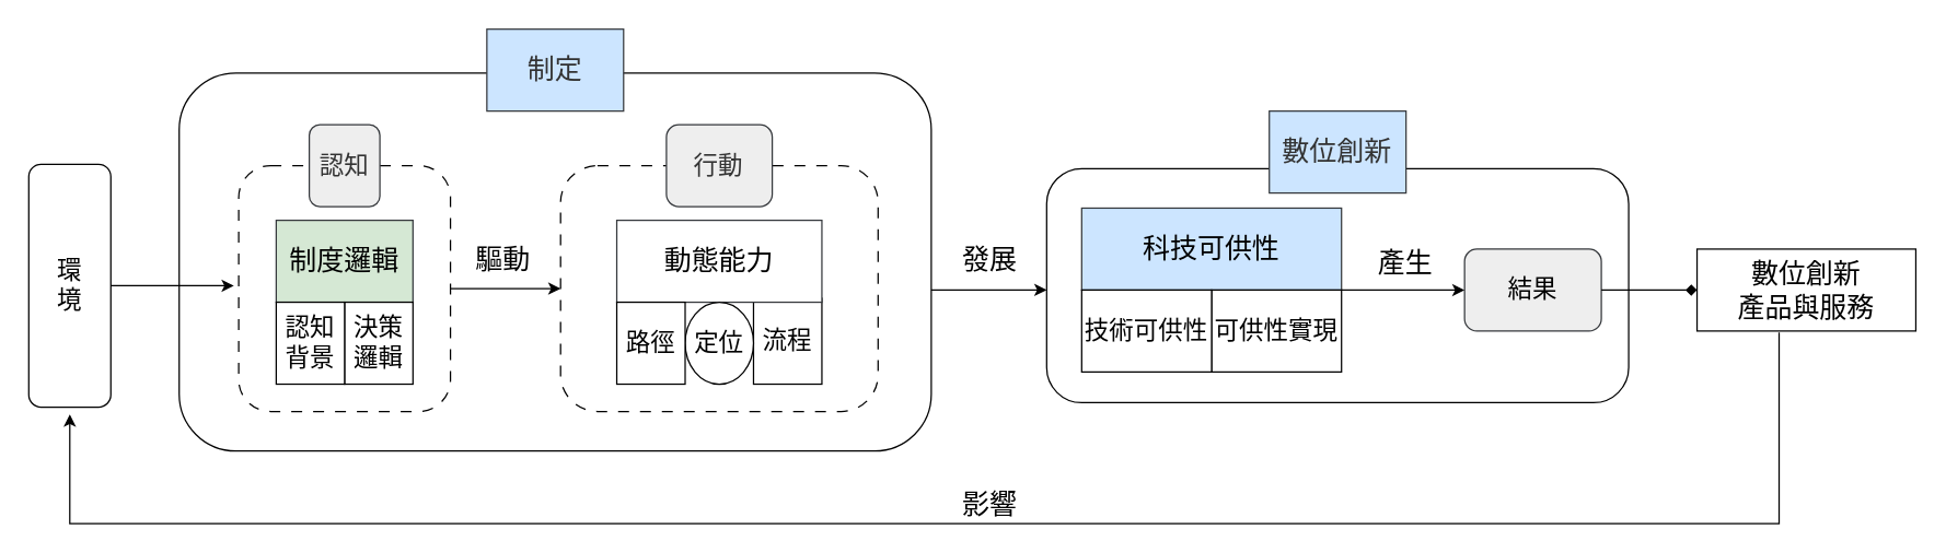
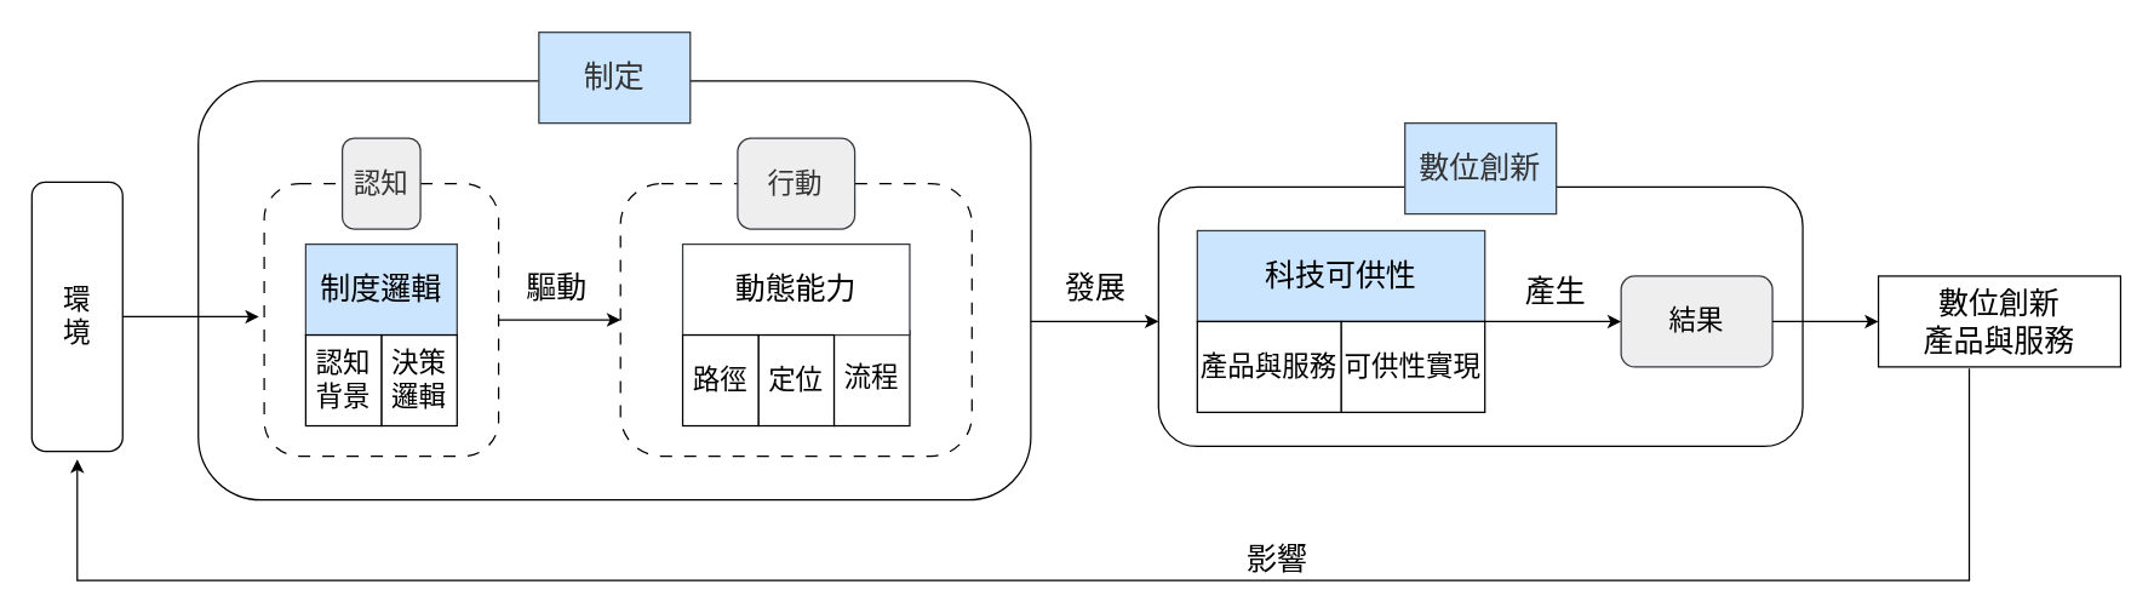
  <mxCell id="0" />
  <mxCell id="1" parent="0" />
  <mxCell id="2" value="&lt;font face=&quot;標楷體&quot; style=&quot;font-size: 18px;&quot;&gt;環&lt;/font&gt;&lt;div&gt;&lt;font face=&quot;標楷體&quot; style=&quot;font-size: 18px;&quot;&gt;境&lt;/font&gt;&lt;/div&gt;" style="rounded=1;whiteSpace=wrap;html=1;" parent="1" vertex="1"><mxGeometry x="20" y="119.79" width="60" height="177.86" as="geometry" /></mxCell>
  <mxCell id="3" value="" style="rounded=1;whiteSpace=wrap;html=1;movable=1;resizable=1;rotatable=1;deletable=1;editable=1;locked=0;connectable=1;strokeWidth=1;fontFamily=標楷體;fontSize=18;fontStyle=0;strokeColor=default;gradientColor=none;" vertex="1" parent="1"><mxGeometry x="764.38" y="123" width="425.62" height="171.43" as="geometry" /></mxCell>
  <mxCell id="4" style="edgeStyle=orthogonalEdgeStyle;rounded=0;orthogonalLoop=1;jettySize=auto;html=1;exitX=0.996;exitY=0.574;exitDx=0;exitDy=0;exitPerimeter=0;" edge="1" parent="1" source="5" target="3"><mxGeometry relative="1" as="geometry"><Array as="points"><mxPoint x="780" y="212" /><mxPoint x="780" y="212" /></Array></mxGeometry></mxCell>
  <mxCell id="5" value="" style="rounded=1;whiteSpace=wrap;html=1;movable=1;resizable=1;rotatable=1;deletable=1;editable=1;locked=0;connectable=1;strokeWidth=1;fontFamily=標楷體;fontSize=18;fontStyle=0" vertex="1" parent="1"><mxGeometry x="130" y="53" width="550" height="276.79" as="geometry" /></mxCell>
  <mxCell id="6" value="&lt;font style=&quot;font-size: 20px;&quot; color=&quot;#333333&quot;&gt;&lt;span&gt;制定&lt;/span&gt;&lt;/font&gt;" style="rounded=0;whiteSpace=wrap;html=1;strokeColor=#36393d;fillColor=#cce5ff;fontFamily=標楷體;fontSize=18;fontStyle=0;align=center;verticalAlign=middle;" vertex="1" parent="1"><mxGeometry x="355" y="20.86" width="100" height="60" as="geometry" /></mxCell>
  <mxCell id="7" value="" style="group" parent="1" vertex="1" connectable="0"><mxGeometry x="174.62" y="90.86" width="155.38" height="210" as="geometry" /></mxCell>
  <mxCell id="8" value="" style="group" vertex="1" connectable="0" parent="7"><mxGeometry x="-1.105" width="154.864" height="210" as="geometry" /></mxCell>
  <mxCell id="9" value="" style="rounded=1;whiteSpace=wrap;html=1;movable=1;resizable=1;rotatable=1;deletable=1;editable=1;locked=0;connectable=1;strokeWidth=1;dashed=1;dashPattern=8 8;fontFamily=標楷體;fontSize=18;fontStyle=0" parent="8" vertex="1"><mxGeometry y="30" width="154.864" height="180" as="geometry" /></mxCell>
  <mxCell id="10" value="&lt;font color=&quot;#333333&quot;&gt;&lt;span&gt;認知&lt;/span&gt;&lt;/font&gt;" style="rounded=1;whiteSpace=wrap;html=1;strokeColor=#36393d;fillColor=#eeeeee;fontFamily=標楷體;fontSize=18;fontStyle=0" parent="8" vertex="1"><mxGeometry x="51.621" width="51.621" height="60" as="geometry" /></mxCell>
  <mxCell id="11" value="" style="group;fontStyle=0" parent="8" vertex="1" connectable="0"><mxGeometry x="27.432" y="70" width="100" height="120" as="geometry" /></mxCell>
  <mxCell id="12" value="" style="group" vertex="1" connectable="0" parent="11"><mxGeometry width="100" height="120" as="geometry" /></mxCell>
- <mxCell id="13" value="&lt;span&gt;&lt;font style=&quot;font-size: 20px;&quot;&gt;制度邏輯&lt;/font&gt;&lt;/span&gt;" style="rounded=0;whiteSpace=wrap;html=1;fontSize=18;fontFamily=標楷體;movable=1;resizable=1;rotatable=1;deletable=1;editable=1;locked=0;connectable=1;fillColor=#d5e8d4;strokeColor=#36393d;fontStyle=0;align=center;verticalAlign=middle;" parent="12" vertex="1"><mxGeometry width="100" height="60" as="geometry" /></mxCell>
+ <mxCell id="13" value="&lt;span&gt;&lt;font style=&quot;font-size: 20px;&quot;&gt;制度邏輯&lt;/font&gt;&lt;/span&gt;" style="rounded=0;whiteSpace=wrap;html=1;fontSize=18;fontFamily=標楷體;movable=1;resizable=1;rotatable=1;deletable=1;editable=1;locked=0;connectable=1;fillColor=#cce5ff;strokeColor=#36393d;fontStyle=0;align=center;verticalAlign=middle;" parent="12" vertex="1"><mxGeometry width="100" height="60" as="geometry" /></mxCell>
  <mxCell id="14" value="&lt;font&gt;&lt;span&gt;&lt;span&gt;決策邏輯&lt;/span&gt;&lt;/span&gt;&lt;/font&gt;" style="rounded=0;whiteSpace=wrap;html=1;movable=1;resizable=1;rotatable=1;deletable=1;editable=1;locked=0;connectable=1;fontFamily=標楷體;fontSize=18;fontStyle=0" parent="12" vertex="1"><mxGeometry x="50" y="60" width="50" height="60" as="geometry" /></mxCell>
  <mxCell id="15" value="&lt;font&gt;&lt;span&gt;認知背景&lt;/span&gt;&lt;/font&gt;" style="rounded=0;whiteSpace=wrap;html=1;movable=1;resizable=1;rotatable=1;deletable=1;editable=1;locked=0;connectable=1;fontFamily=標楷體;fontSize=18;fontStyle=0" parent="12" vertex="1"><mxGeometry y="60" width="50" height="60" as="geometry" /></mxCell>
  <mxCell id="16" style="edgeStyle=orthogonalEdgeStyle;rounded=0;orthogonalLoop=1;jettySize=auto;html=1;exitX=1;exitY=0.5;exitDx=0;exitDy=0;" edge="1" parent="1" source="9" target="31"><mxGeometry relative="1" as="geometry" /></mxCell>
  <mxCell id="17" value="&lt;font style=&quot;font-size: 20px;&quot; face=&quot;標楷體&quot;&gt;驅動&lt;/font&gt;" style="text;html=1;align=center;verticalAlign=middle;whiteSpace=wrap;rounded=0;fontFamily=Helvetica;fontSize=12;fontColor=default;" vertex="1" parent="1"><mxGeometry x="340.002" y="173.935" width="54.375" height="30" as="geometry" /></mxCell>
  <mxCell id="18" value="&lt;font style=&quot;font-size: 20px;&quot; face=&quot;標楷體&quot;&gt;發展&lt;/font&gt;" style="text;html=1;align=center;verticalAlign=middle;whiteSpace=wrap;rounded=0;" vertex="1" parent="1"><mxGeometry x="695.633" y="173.935" width="54.375" height="30" as="geometry" /></mxCell>
  <mxCell id="19" value="" style="group" vertex="1" connectable="0" parent="1"><mxGeometry x="790" y="151.93" width="220" height="120" as="geometry" /></mxCell>
  <mxCell id="20" value="" style="group" vertex="1" connectable="0" parent="19"><mxGeometry width="190" height="120" as="geometry" /></mxCell>
  <mxCell id="21" value="" style="group" vertex="1" connectable="0" parent="20"><mxGeometry width="190" height="120" as="geometry" /></mxCell>
  <mxCell id="22" value="&lt;span&gt;&lt;font style=&quot;font-size: 20px;&quot;&gt;科技可供性&lt;/font&gt;&lt;/span&gt;" style="rounded=0;whiteSpace=wrap;html=1;fontSize=18;fontFamily=標楷體;movable=1;resizable=1;rotatable=1;deletable=1;editable=1;locked=0;connectable=1;fillColor=#cce5ff;strokeColor=#36393d;fontStyle=0" vertex="1" parent="21"><mxGeometry width="190" height="60" as="geometry" /></mxCell>
  <mxCell id="23" value="&lt;font&gt;&lt;span&gt;&lt;span&gt;可供性實現&lt;/span&gt;&lt;/span&gt;&lt;/font&gt;" style="rounded=0;whiteSpace=wrap;html=1;movable=1;resizable=1;rotatable=1;deletable=1;editable=1;locked=0;connectable=1;fontFamily=標楷體;fontSize=18;fontStyle=0" vertex="1" parent="21"><mxGeometry x="94.997" y="59.997" width="95" height="60" as="geometry" /></mxCell>
- <mxCell id="24" value="&lt;font&gt;&lt;span&gt;技術可供性&lt;/span&gt;&lt;/font&gt;" style="rounded=0;whiteSpace=wrap;html=1;movable=1;resizable=1;rotatable=1;deletable=1;editable=1;locked=0;connectable=1;fontFamily=標楷體;fontSize=18;fontStyle=0" vertex="1" parent="21"><mxGeometry y="60" width="95" height="60" as="geometry" /></mxCell>
+ <mxCell id="24" value="&lt;font&gt;&lt;span&gt;產品與服務&lt;/span&gt;&lt;/font&gt;" style="rounded=0;whiteSpace=wrap;html=1;movable=1;resizable=1;rotatable=1;deletable=1;editable=1;locked=0;connectable=1;fontFamily=標楷體;fontSize=18;fontStyle=0" vertex="1" parent="21"><mxGeometry y="60" width="95" height="60" as="geometry" /></mxCell>
  <mxCell id="25" value="&lt;font style=&quot;font-size: 20px;&quot; color=&quot;#333333&quot;&gt;數位創新&lt;/font&gt;" style="rounded=0;whiteSpace=wrap;html=1;strokeColor=#36393d;fillColor=#cce5ff;fontFamily=標楷體;fontSize=18;fontStyle=0;align=center;verticalAlign=middle;" vertex="1" parent="1"><mxGeometry x="927.194" y="80.86" width="100" height="60" as="geometry" /></mxCell>
  <mxCell id="26" value="&lt;font style=&quot;font-size: 20px;&quot; face=&quot;標楷體&quot;&gt;產生&lt;/font&gt;" style="text;html=1;align=center;verticalAlign=middle;whiteSpace=wrap;rounded=0;fontFamily=Helvetica;fontSize=12;fontColor=default;" vertex="1" parent="1"><mxGeometry x="1000.463" y="176.395" width="54.375" height="30" as="geometry" /></mxCell>
  <mxCell id="27" value="結果" style="rounded=1;whiteSpace=wrap;html=1;fontSize=18;fontFamily=標楷體;movable=1;resizable=1;rotatable=1;deletable=1;editable=1;locked=0;connectable=1;fontStyle=0;fillColor=#eeeeee;strokeColor=#36393d;" vertex="1" parent="1"><mxGeometry x="1070" y="181.93" width="100" height="60" as="geometry" /></mxCell>
  <mxCell id="28" value="&lt;font style=&quot;font-size: 20px;&quot;&gt;數位創新&lt;/font&gt;&lt;div&gt;&lt;font style=&quot;font-size: 20px;&quot;&gt;產品與服務&lt;/font&gt;&lt;/div&gt;" style="rounded=0;whiteSpace=wrap;html=1;fontSize=18;fontFamily=標楷體;movable=1;resizable=1;rotatable=1;deletable=1;editable=1;locked=0;connectable=1;fontStyle=0" vertex="1" parent="1"><mxGeometry x="1240" y="181.93" width="160" height="60" as="geometry" /></mxCell>
- <mxCell id="29" value="&lt;font style=&quot;font-size: 20px;&quot; face=&quot;標楷體&quot;&gt;影響&lt;/font&gt;" style="text;html=1;align=center;verticalAlign=middle;whiteSpace=wrap;rounded=0;" vertex="1" parent="1"><mxGeometry x="695.633" y="353" width="54.375" height="30" as="geometry" /></mxCell>
+ <mxCell id="29" value="&lt;font style=&quot;font-size: 20px;&quot; face=&quot;標楷體&quot;&gt;影響&lt;/font&gt;" style="text;html=1;align=center;verticalAlign=middle;whiteSpace=wrap;rounded=0;" vertex="1" parent="1"><mxGeometry x="815.633" y="353" width="54.375" height="30" as="geometry" /></mxCell>
  <mxCell id="30" value="" style="group" vertex="1" connectable="0" parent="1"><mxGeometry x="408.909" y="90.86" width="232.19" height="210" as="geometry" /></mxCell>
  <mxCell id="31" value="" style="rounded=1;whiteSpace=wrap;html=1;movable=1;resizable=1;rotatable=1;deletable=1;editable=1;locked=0;connectable=1;strokeWidth=1;dashed=1;dashPattern=8 8;fontFamily=標楷體;fontSize=18;fontStyle=0" vertex="1" parent="30"><mxGeometry y="30" width="232.19" height="180" as="geometry" /></mxCell>
  <mxCell id="32" value="&lt;font color=&quot;#333333&quot;&gt;&lt;span&gt;行動&lt;/span&gt;&lt;/font&gt;" style="rounded=1;whiteSpace=wrap;html=1;strokeColor=#36393d;fillColor=#eeeeee;fontFamily=標楷體;fontSize=18;fontStyle=0" vertex="1" parent="30"><mxGeometry x="77.397" width="77.397" height="60" as="geometry" /></mxCell>
  <mxCell id="33" value="" style="group" vertex="1" connectable="0" parent="30"><mxGeometry x="41.095" y="70" width="150" height="120" as="geometry" /></mxCell>
  <mxCell id="34" value="&lt;font&gt;&lt;span&gt;&lt;span&gt;流程&lt;/span&gt;&lt;/span&gt;&lt;/font&gt;" style="rounded=0;whiteSpace=wrap;html=1;movable=1;resizable=1;rotatable=1;deletable=1;editable=1;locked=0;connectable=1;fontFamily=標楷體;fontSize=18;fontStyle=0" vertex="1" parent="33"><mxGeometry x="99.996" y="57.14" width="50" height="62.86" as="geometry" /></mxCell>
  <mxCell id="35" value="&lt;span&gt;&lt;font style=&quot;font-size: 20px;&quot;&gt;動態能力&lt;/font&gt;&lt;/span&gt;" style="rounded=0;whiteSpace=wrap;html=1;fontSize=18;fontFamily=標楷體;movable=1;resizable=1;rotatable=1;deletable=1;editable=1;locked=0;connectable=1;fillColor=#ffffff;strokeColor=#36393d;fontStyle=0;" vertex="1" parent="33"><mxGeometry width="150" height="60" as="geometry" /></mxCell>
- <mxCell id="36" value="定位" style="ellipse;whiteSpace=wrap;html=1;movable=1;resizable=1;rotatable=1;deletable=1;editable=1;locked=0;connectable=1;fontFamily=標楷體;fontSize=18;fontStyle=0;" vertex="1" parent="33"><mxGeometry x="50.006" y="60" width="49.99" height="60" as="geometry" /></mxCell>
+ <mxCell id="36" value="定位" style="rounded=0;whiteSpace=wrap;html=1;movable=1;resizable=1;rotatable=1;deletable=1;editable=1;locked=0;connectable=1;fontFamily=標楷體;fontSize=18;fontStyle=0" vertex="1" parent="33"><mxGeometry x="50.006" y="60" width="49.99" height="60" as="geometry" /></mxCell>
  <mxCell id="37" value="路徑" style="rounded=0;whiteSpace=wrap;html=1;movable=1;resizable=1;rotatable=1;deletable=1;editable=1;locked=0;connectable=1;fontFamily=標楷體;fontSize=18;fontStyle=0" vertex="1" parent="33"><mxGeometry y="60" width="50" height="60" as="geometry" /></mxCell>
  <mxCell id="38" style="edgeStyle=orthogonalEdgeStyle;rounded=0;orthogonalLoop=1;jettySize=auto;html=1;exitX=1;exitY=0;exitDx=0;exitDy=0;" edge="1" parent="1" source="23"><mxGeometry relative="1" as="geometry"><mxPoint x="1070" y="212" as="targetPoint" /><Array as="points"><mxPoint x="1025" y="212" /></Array></mxGeometry></mxCell>
- <mxCell id="39" style="edgeStyle=orthogonalEdgeStyle;rounded=0;orthogonalLoop=1;jettySize=auto;html=1;entryX=0;entryY=0.5;entryDx=0;entryDy=0;endArrow=diamond;" edge="1" parent="1" source="27" target="28"><mxGeometry relative="1" as="geometry" /></mxCell>
+ <mxCell id="39" style="edgeStyle=orthogonalEdgeStyle;rounded=0;orthogonalLoop=1;jettySize=auto;html=1;entryX=0;entryY=0.5;entryDx=0;entryDy=0;" edge="1" parent="1" source="27" target="28"><mxGeometry relative="1" as="geometry" /></mxCell>
  <mxCell id="40" value="" style="endArrow=classic;html=1;rounded=0;" edge="1" parent="1"><mxGeometry width="50" height="50" relative="1" as="geometry"><mxPoint x="1300" y="243" as="sourcePoint" /><mxPoint x="50" y="303" as="targetPoint" /><Array as="points"><mxPoint x="1300" y="303" /><mxPoint x="1300" y="383" /><mxPoint x="760" y="383" /><mxPoint x="50" y="383" /></Array></mxGeometry></mxCell>
  <mxCell id="41" style="edgeStyle=orthogonalEdgeStyle;rounded=0;orthogonalLoop=1;jettySize=auto;html=1;" edge="1" parent="1" source="2"><mxGeometry relative="1" as="geometry"><mxPoint x="170" y="208.72" as="targetPoint" /></mxGeometry></mxCell>
